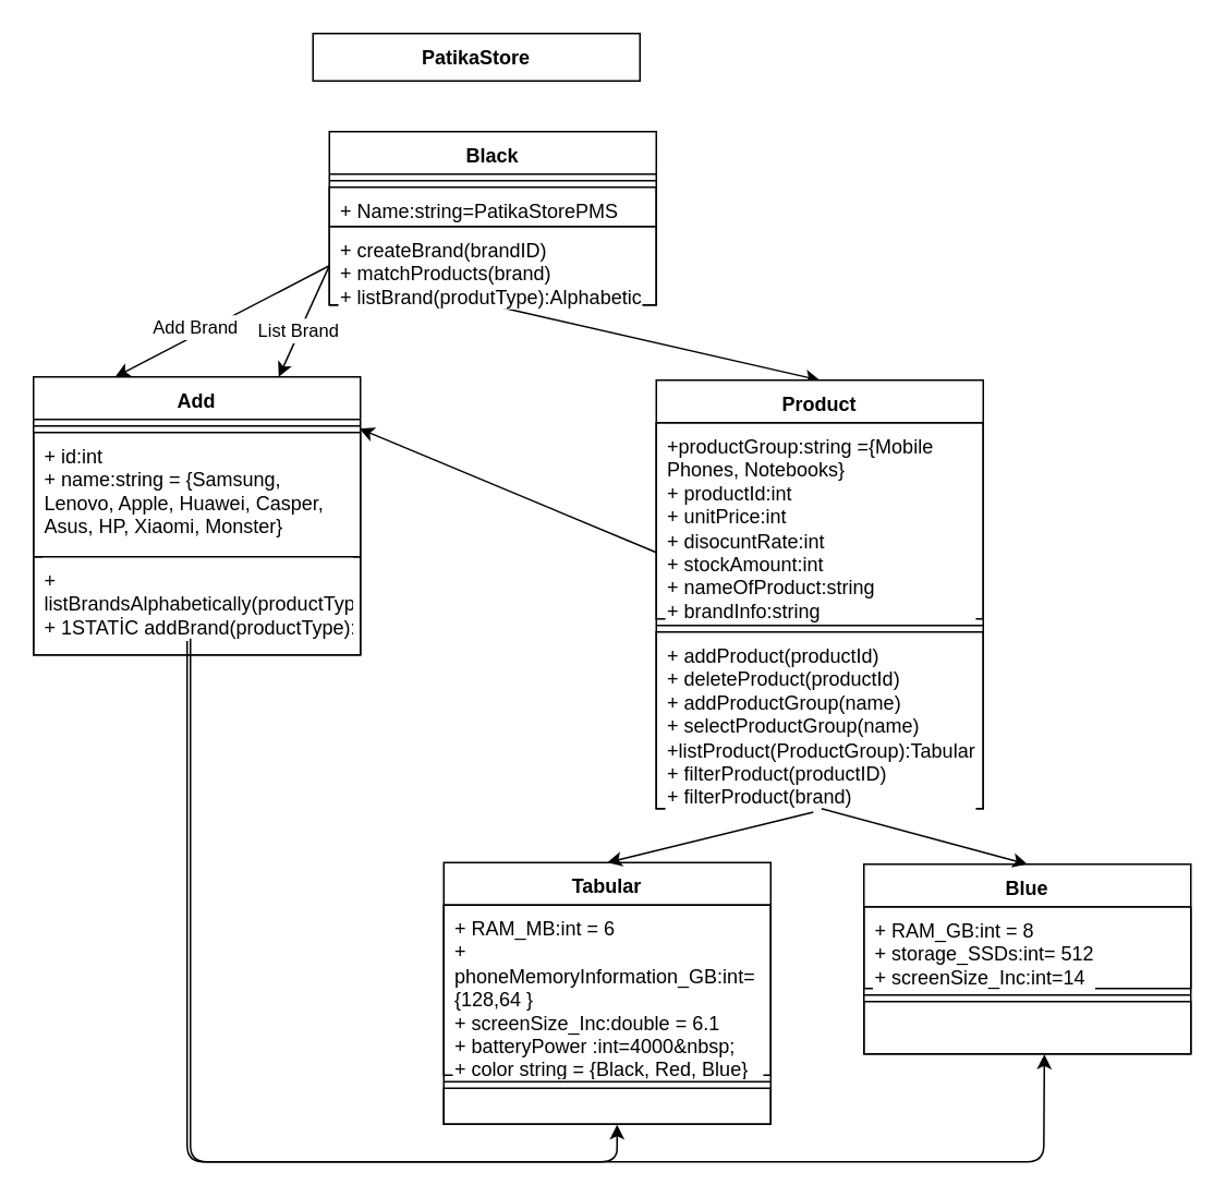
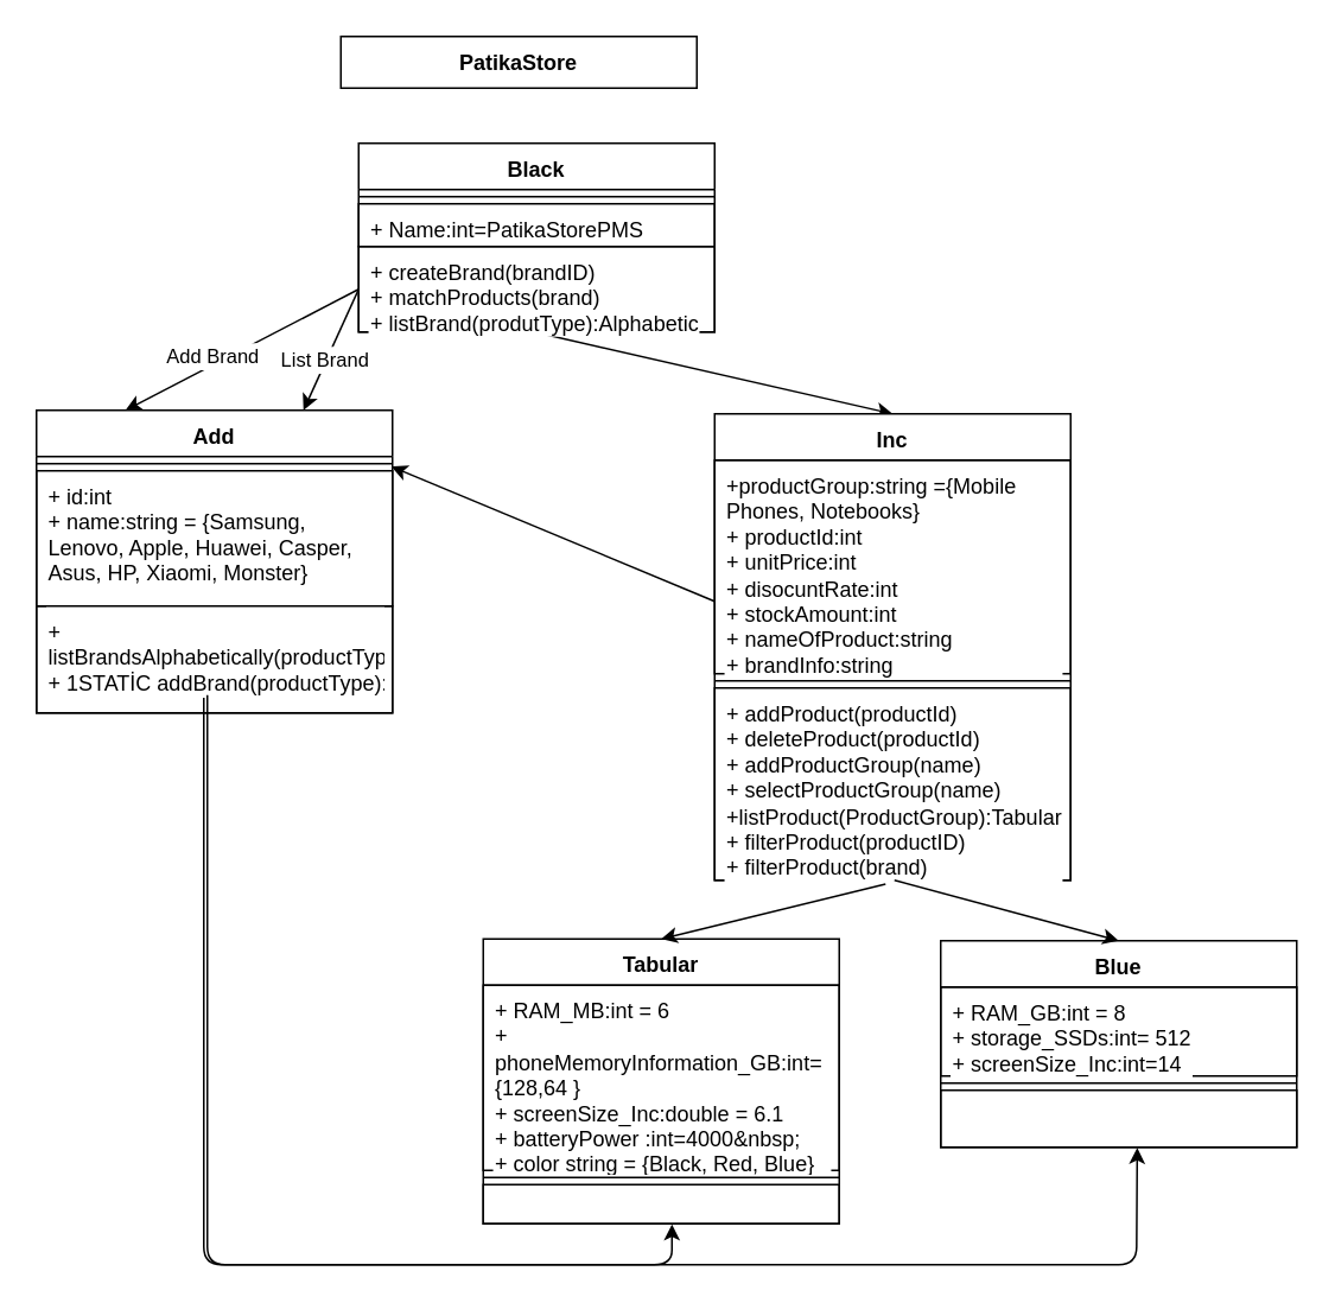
  <mxCell id="0" />
  <mxCell id="1" parent="0" />
  <mxCell id="2" style="edgeStyle=none;html=1;entryX=0.53;entryY=1.015;entryDx=0;entryDy=0;entryPerimeter=0;fontColor=#000000;labelBackgroundColor=#FFFFFF;labelBorderColor=#FFFFFF;strokeColor=#000000;" parent="1" target="20" edge="1"><mxGeometry relative="1" as="geometry"><mxPoint x="114" y="390" as="sourcePoint" /><mxPoint x="369" y="673.3" as="targetPoint" /><Array as="points"><mxPoint x="114" y="710" /><mxPoint x="377" y="710" /></Array></mxGeometry></mxCell>
  <mxCell id="3" value="Add" style="swimlane;fontStyle=1;align=center;verticalAlign=top;childLayout=stackLayout;horizontal=1;startSize=26;horizontalStack=0;resizeParent=1;resizeParentMax=0;resizeLast=0;collapsible=1;marginBottom=0;whiteSpace=wrap;fontColor=#000000;labelBackgroundColor=#FFFFFF;labelBorderColor=#FFFFFF;strokeColor=#000000;" parent="1" vertex="1"><mxGeometry x="20" y="230" width="200" height="170" as="geometry" /></mxCell>
  <mxCell id="4" value="" style="line;strokeWidth=1;fillColor=none;align=left;verticalAlign=middle;spacingTop=-1;spacingLeft=3;spacingRight=3;rotatable=0;labelPosition=right;points=[];portConstraint=eastwest;whiteSpace=wrap;fontColor=#000000;labelBackgroundColor=#FFFFFF;labelBorderColor=#FFFFFF;strokeColor=#000000;" parent="3" vertex="1"><mxGeometry y="26" width="200" height="8" as="geometry" /></mxCell>
  <mxCell id="5" value="+ id:int&#10;+ name:string = {Samsung, Lenovo, Apple, Huawei, Casper, Asus, HP, Xiaomi, Monster}&#10;" style="text;strokeColor=#000000;fillColor=none;align=left;verticalAlign=top;spacingLeft=4;spacingRight=4;overflow=hidden;rotatable=0;points=[[0,0.5],[1,0.5]];portConstraint=eastwest;whiteSpace=wrap;fontColor=#000000;labelBackgroundColor=#FFFFFF;labelBorderColor=#FFFFFF;" parent="3" vertex="1"><mxGeometry y="34" width="200" height="76" as="geometry" /></mxCell>
  <mxCell id="6" value="+ listBrandsAlphabetically(productType):returnType&#10;+ 1STATİC addBrand(productType):returnType" style="text;strokeColor=#000000;fillColor=none;align=left;verticalAlign=top;spacingLeft=4;spacingRight=4;overflow=hidden;rotatable=0;points=[[0,0.5],[1,0.5]];portConstraint=eastwest;whiteSpace=wrap;fontColor=#000000;labelBackgroundColor=#FFFFFF;labelBorderColor=#FFFFFF;" parent="3" vertex="1"><mxGeometry y="110" width="200" height="60" as="geometry" /></mxCell>
  <mxCell id="7" style="edgeStyle=none;html=1;entryX=0.5;entryY=0;entryDx=0;entryDy=0;startArrow=none;exitX=0.482;exitY=0.991;exitDx=0;exitDy=0;exitPerimeter=0;fontColor=#000000;labelBackgroundColor=#FFFFFF;labelBorderColor=#FFFFFF;strokeColor=#000000;" parent="1" source="11" target="13" edge="1"><mxGeometry relative="1" as="geometry"><mxPoint x="301" y="150" as="sourcePoint" /></mxGeometry></mxCell>
  <mxCell id="8" value="Black" style="swimlane;fontStyle=1;align=center;verticalAlign=top;childLayout=stackLayout;horizontal=1;startSize=26;horizontalStack=0;resizeParent=1;resizeParentMax=0;resizeLast=0;collapsible=1;marginBottom=0;whiteSpace=wrap;fontColor=#000000;labelBackgroundColor=#FFFFFF;labelBorderColor=#FFFFFF;strokeColor=#000000;" parent="1" vertex="1"><mxGeometry x="201" y="80" width="200" height="106" as="geometry" /></mxCell>
  <mxCell id="9" value="" style="line;strokeWidth=1;fillColor=none;align=left;verticalAlign=middle;spacingTop=-1;spacingLeft=3;spacingRight=3;rotatable=0;labelPosition=right;points=[];portConstraint=eastwest;whiteSpace=wrap;fontColor=#000000;labelBackgroundColor=#FFFFFF;labelBorderColor=#FFFFFF;strokeColor=#000000;" parent="8" vertex="1"><mxGeometry y="26" width="200" height="8" as="geometry" /></mxCell>
- <mxCell id="10" value="+ Name:string=PatikaStorePMS" style="text;strokeColor=#000000;fillColor=none;align=left;verticalAlign=top;spacingLeft=4;spacingRight=4;overflow=hidden;rotatable=0;points=[[0,0.5],[1,0.5]];portConstraint=eastwest;whiteSpace=wrap;fontColor=#000000;labelBackgroundColor=#FFFFFF;labelBorderColor=#FFFFFF;" parent="8" vertex="1"><mxGeometry y="34" width="200" height="24" as="geometry" /></mxCell>
+ <mxCell id="10" value="+ Name:int=PatikaStorePMS" style="text;strokeColor=#000000;fillColor=none;align=left;verticalAlign=top;spacingLeft=4;spacingRight=4;overflow=hidden;rotatable=0;points=[[0,0.5],[1,0.5]];portConstraint=eastwest;whiteSpace=wrap;fontColor=#000000;labelBackgroundColor=#FFFFFF;labelBorderColor=#FFFFFF;" parent="8" vertex="1"><mxGeometry y="34" width="200" height="24" as="geometry" /></mxCell>
  <mxCell id="11" value="+ createBrand(brandID)&#10;+ matchProducts(brand)&#10;+ listBrand(produtType):Alphabetic" style="text;strokeColor=#000000;fillColor=none;align=left;verticalAlign=top;spacingLeft=4;spacingRight=4;overflow=hidden;rotatable=0;points=[[0,0.5],[1,0.5]];portConstraint=eastwest;whiteSpace=wrap;fontColor=#000000;labelBackgroundColor=#FFFFFF;labelBorderColor=#FFFFFF;" parent="8" vertex="1"><mxGeometry y="58" width="200" height="48" as="geometry" /></mxCell>
  <mxCell id="12" style="edgeStyle=none;html=1;entryX=0.997;entryY=-0.031;entryDx=0;entryDy=0;exitX=0;exitY=0.661;exitDx=0;exitDy=0;entryPerimeter=0;exitPerimeter=0;fontColor=#000000;labelBackgroundColor=#FFFFFF;labelBorderColor=#FFFFFF;strokeColor=#000000;" parent="1" source="14" target="5" edge="1"><mxGeometry relative="1" as="geometry"><mxPoint x="500" y="432" as="targetPoint" /><mxPoint x="501" y="472" as="sourcePoint" /></mxGeometry></mxCell>
- <mxCell id="13" value="Product" style="swimlane;fontStyle=1;align=center;verticalAlign=top;childLayout=stackLayout;horizontal=1;startSize=26;horizontalStack=0;resizeParent=1;resizeParentMax=0;resizeLast=0;collapsible=1;marginBottom=0;whiteSpace=wrap;fontColor=#000000;labelBackgroundColor=#FFFFFF;labelBorderColor=#FFFFFF;strokeColor=#000000;" parent="1" vertex="1"><mxGeometry x="401" y="232" width="200" height="262" as="geometry" /></mxCell>
+ <mxCell id="13" value="Inc" style="swimlane;fontStyle=1;align=center;verticalAlign=top;childLayout=stackLayout;horizontal=1;startSize=26;horizontalStack=0;resizeParent=1;resizeParentMax=0;resizeLast=0;collapsible=1;marginBottom=0;whiteSpace=wrap;fontColor=#000000;labelBackgroundColor=#FFFFFF;labelBorderColor=#FFFFFF;strokeColor=#000000;" parent="1" vertex="1"><mxGeometry x="401" y="232" width="200" height="262" as="geometry" /></mxCell>
  <mxCell id="14" value="+productGroup:string ={Mobile Phones, Notebooks}&#10;+ productId:int&#10;+ unitPrice:int&#10;+ disocuntRate:int&#10;+ stockAmount:int&#10;+ nameOfProduct:string&#10;+ brandInfo:string" style="text;strokeColor=#000000;fillColor=none;align=left;verticalAlign=top;spacingLeft=4;spacingRight=4;overflow=hidden;rotatable=0;points=[[0,0.5],[1,0.5]];portConstraint=eastwest;whiteSpace=wrap;fontColor=#000000;labelBackgroundColor=#FFFFFF;labelBorderColor=#FFFFFF;" parent="13" vertex="1"><mxGeometry y="26" width="200" height="120" as="geometry" /></mxCell>
  <mxCell id="15" value="" style="line;strokeWidth=1;fillColor=none;align=left;verticalAlign=middle;spacingTop=-1;spacingLeft=3;spacingRight=3;rotatable=0;labelPosition=right;points=[];portConstraint=eastwest;whiteSpace=wrap;fontColor=#000000;labelBackgroundColor=#FFFFFF;labelBorderColor=#FFFFFF;strokeColor=#000000;" parent="13" vertex="1"><mxGeometry y="146" width="200" height="8" as="geometry" /></mxCell>
  <mxCell id="16" value="+ addProduct(productId)&#10;+ deleteProduct(productId)&#10;+ addProductGroup(name)&#10;+ selectProductGroup(name)&#10;+listProduct(ProductGroup):Tabular&#10;+ filterProduct(productID)&#10;+ filterProduct(brand)&#10;" style="text;strokeColor=#000000;fillColor=none;align=left;verticalAlign=top;spacingLeft=4;spacingRight=4;overflow=hidden;rotatable=0;points=[[0,0.5],[1,0.5]];portConstraint=eastwest;whiteSpace=wrap;fontColor=#000000;labelBackgroundColor=#FFFFFF;labelBorderColor=#FFFFFF;" parent="13" vertex="1"><mxGeometry y="154" width="200" height="108" as="geometry" /></mxCell>
  <mxCell id="17" value="Tabular" style="swimlane;fontStyle=1;align=center;verticalAlign=top;childLayout=stackLayout;horizontal=1;startSize=26;horizontalStack=0;resizeParent=1;resizeParentMax=0;resizeLast=0;collapsible=1;marginBottom=0;whiteSpace=wrap;fontColor=#000000;labelBackgroundColor=#FFFFFF;labelBorderColor=#FFFFFF;strokeColor=#000000;" parent="1" vertex="1"><mxGeometry x="271" y="527" width="200" height="160" as="geometry" /></mxCell>
  <mxCell id="18" value="+ RAM_MB:int = 6&#10;+ phoneMemoryInformation_GB:int= {128,64 }&#10;+ screenSize_Inc:double = 6.1&#10;+ batteryPower :int=4000&amp;nbsp;&#10;+ color string = {Black, Red, Blue}" style="text;strokeColor=#000000;fillColor=none;align=left;verticalAlign=top;spacingLeft=4;spacingRight=4;overflow=hidden;rotatable=0;points=[[0,0.5],[1,0.5]];portConstraint=eastwest;whiteSpace=wrap;fontColor=#000000;labelBackgroundColor=#FFFFFF;labelBorderColor=#FFFFFF;" parent="17" vertex="1"><mxGeometry y="26" width="200" height="104" as="geometry" /></mxCell>
  <mxCell id="19" value="" style="line;strokeWidth=1;fillColor=none;align=left;verticalAlign=middle;spacingTop=-1;spacingLeft=3;spacingRight=3;rotatable=0;labelPosition=right;points=[];portConstraint=eastwest;whiteSpace=wrap;fontColor=#000000;labelBackgroundColor=#FFFFFF;labelBorderColor=#FFFFFF;strokeColor=#000000;" parent="17" vertex="1"><mxGeometry y="130" width="200" height="8" as="geometry" /></mxCell>
  <mxCell id="20" value="" style="text;strokeColor=#000000;fillColor=none;align=left;verticalAlign=top;spacingLeft=4;spacingRight=4;overflow=hidden;rotatable=0;points=[[0,0.5],[1,0.5]];portConstraint=eastwest;whiteSpace=wrap;fontColor=#000000;labelBackgroundColor=#FFFFFF;labelBorderColor=#FFFFFF;" parent="17" vertex="1"><mxGeometry y="138" width="200" height="22" as="geometry" /></mxCell>
  <mxCell id="21" style="edgeStyle=none;html=1;entryX=0.552;entryY=1.01;entryDx=0;entryDy=0;entryPerimeter=0;fontColor=#000000;labelBackgroundColor=#FFFFFF;labelBorderColor=#FFFFFF;strokeColor=#000000;" parent="1" target="25" edge="1"><mxGeometry relative="1" as="geometry"><mxPoint x="116" y="390" as="sourcePoint" /><mxPoint x="501" y="639" as="targetPoint" /><Array as="points"><mxPoint x="116" y="710" /><mxPoint x="638" y="710" /></Array></mxGeometry></mxCell>
  <mxCell id="22" value="Blue" style="swimlane;fontStyle=1;align=center;verticalAlign=top;childLayout=stackLayout;horizontal=1;startSize=26;horizontalStack=0;resizeParent=1;resizeParentMax=0;resizeLast=0;collapsible=1;marginBottom=0;whiteSpace=wrap;fontColor=#000000;labelBackgroundColor=#FFFFFF;labelBorderColor=#FFFFFF;strokeColor=#000000;" parent="1" vertex="1"><mxGeometry x="528" y="528" width="200" height="116" as="geometry" /></mxCell>
  <mxCell id="23" value="+ RAM_GB:int = 8&#10;+ storage_SSDs:int= 512&#10;+ screenSize_Inc:int=14&#10;" style="text;strokeColor=#000000;fillColor=none;align=left;verticalAlign=top;spacingLeft=4;spacingRight=4;overflow=hidden;rotatable=0;points=[[0,0.5],[1,0.5]];portConstraint=eastwest;whiteSpace=wrap;fontColor=#000000;labelBackgroundColor=#FFFFFF;labelBorderColor=#FFFFFF;" parent="22" vertex="1"><mxGeometry y="26" width="200" height="50" as="geometry" /></mxCell>
  <mxCell id="24" value="" style="line;strokeWidth=1;fillColor=none;align=left;verticalAlign=middle;spacingTop=-1;spacingLeft=3;spacingRight=3;rotatable=0;labelPosition=right;points=[];portConstraint=eastwest;whiteSpace=wrap;fontColor=#000000;labelBackgroundColor=#FFFFFF;labelBorderColor=#FFFFFF;strokeColor=#000000;" parent="22" vertex="1"><mxGeometry y="76" width="200" height="8" as="geometry" /></mxCell>
  <mxCell id="25" value="" style="text;strokeColor=#000000;fillColor=none;align=left;verticalAlign=top;spacingLeft=4;spacingRight=4;overflow=hidden;rotatable=0;points=[[0,0.5],[1,0.5]];portConstraint=eastwest;whiteSpace=wrap;fontColor=#000000;labelBackgroundColor=#FFFFFF;labelBorderColor=#FFFFFF;" parent="22" vertex="1"><mxGeometry y="84" width="200" height="32" as="geometry" /></mxCell>
  <mxCell id="26" style="edgeStyle=none;html=1;exitX=0;exitY=0.5;exitDx=0;exitDy=0;entryX=0.25;entryY=0;entryDx=0;entryDy=0;fontColor=#000000;labelBackgroundColor=#FFFFFF;labelBorderColor=#FFFFFF;strokeColor=#000000;" parent="1" source="11" target="3" edge="1"><mxGeometry relative="1" as="geometry"><Array as="points" /></mxGeometry></mxCell>
  <mxCell id="27" value="Add Brand" style="edgeLabel;html=1;align=center;verticalAlign=middle;resizable=0;points=[];fontColor=#000000;labelBackgroundColor=#FFFFFF;labelBorderColor=#FFFFFF;strokeColor=#000000;" parent="26" vertex="1" connectable="0"><mxGeometry x="0.186" y="-2" relative="1" as="geometry"><mxPoint x="-3" y="-1" as="offset" /></mxGeometry></mxCell>
  <mxCell id="28" style="edgeStyle=none;html=1;exitX=0;exitY=0.5;exitDx=0;exitDy=0;entryX=0.75;entryY=0;entryDx=0;entryDy=0;fontColor=#000000;labelBackgroundColor=#FFFFFF;labelBorderColor=#FFFFFF;strokeColor=#000000;" parent="1" source="11" target="3" edge="1"><mxGeometry relative="1" as="geometry"><mxPoint x="-1.8" y="431.996" as="sourcePoint" /><mxPoint x="3" y="551.37" as="targetPoint" /><Array as="points" /></mxGeometry></mxCell>
  <mxCell id="29" value="List Brand" style="edgeLabel;html=1;align=center;verticalAlign=middle;resizable=0;points=[];fontColor=#000000;labelBackgroundColor=#FFFFFF;labelBorderColor=#FFFFFF;strokeColor=#000000;" parent="28" vertex="1" connectable="0"><mxGeometry x="0.186" y="-2" relative="1" as="geometry"><mxPoint x="1" as="offset" /></mxGeometry></mxCell>
  <mxCell id="30" style="edgeStyle=none;html=1;entryX=0.5;entryY=0;entryDx=0;entryDy=0;exitX=0.48;exitY=1.02;exitDx=0;exitDy=0;exitPerimeter=0;fontColor=#000000;labelBackgroundColor=#FFFFFF;labelBorderColor=#FFFFFF;strokeColor=#000000;" parent="1" source="16" target="17" edge="1"><mxGeometry relative="1" as="geometry"><mxPoint x="501" y="472" as="sourcePoint" /></mxGeometry></mxCell>
  <mxCell id="31" style="edgeStyle=none;html=1;entryX=0.5;entryY=0;entryDx=0;entryDy=0;exitX=0.505;exitY=1;exitDx=0;exitDy=0;exitPerimeter=0;fontColor=#000000;labelBackgroundColor=#FFFFFF;labelBorderColor=#FFFFFF;strokeColor=#000000;" parent="1" source="16" target="22" edge="1"><mxGeometry relative="1" as="geometry"><mxPoint x="501" y="472" as="sourcePoint" /></mxGeometry></mxCell>
  <mxCell id="32" value="&lt;span style=&quot;font-family: &amp;#34;helvetica&amp;#34; ; font-size: 12px ; font-style: normal ; font-weight: 700 ; letter-spacing: normal ; text-align: center ; text-indent: 0px ; text-transform: none ; word-spacing: 0px ; display: inline ; float: none&quot;&gt;PatikaStore&lt;/span&gt;" style="rounded=0;whiteSpace=wrap;html=1;fontColor=#000000;labelBackgroundColor=#FFFFFF;labelBorderColor=#FFFFFF;strokeColor=#000000;" parent="1" vertex="1"><mxGeometry x="191" y="20" width="200" height="29" as="geometry" /></mxCell>
